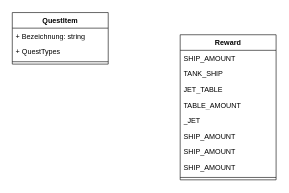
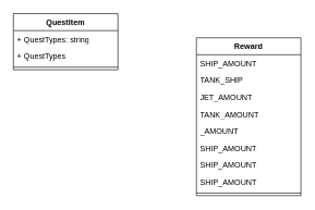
  <mxCell id="0" />
  <mxCell id="1" parent="0" />
  <mxCell id="2" value="QuestItem" style="swimlane;fontStyle=1;align=center;verticalAlign=top;childLayout=stackLayout;horizontal=1;startSize=26;horizontalStack=0;resizeParent=1;resizeParentMax=0;resizeLast=0;collapsible=1;marginBottom=0;whiteSpace=wrap;html=1;" vertex="1" parent="1"><mxGeometry x="20" y="20" width="160" height="86" as="geometry" /></mxCell>
- <mxCell id="3" value="+ Bezeichnung: string" style="text;strokeColor=none;fillColor=none;align=left;verticalAlign=top;spacingLeft=4;spacingRight=4;overflow=hidden;rotatable=0;points=[[0,0.5],[1,0.5]];portConstraint=eastwest;whiteSpace=wrap;html=1;" vertex="1" parent="2"><mxGeometry y="26" width="160" height="26" as="geometry" /></mxCell>
+ <mxCell id="3" value="+ QuestTypes: string" style="text;strokeColor=none;fillColor=none;align=left;verticalAlign=top;spacingLeft=4;spacingRight=4;overflow=hidden;rotatable=0;points=[[0,0.5],[1,0.5]];portConstraint=eastwest;whiteSpace=wrap;html=1;" vertex="1" parent="2"><mxGeometry y="26" width="160" height="26" as="geometry" /></mxCell>
  <mxCell id="4" value="+ QuestTypes" style="text;strokeColor=none;fillColor=none;align=left;verticalAlign=top;spacingLeft=4;spacingRight=4;overflow=hidden;rotatable=0;points=[[0,0.5],[1,0.5]];portConstraint=eastwest;whiteSpace=wrap;html=1;" vertex="1" parent="2"><mxGeometry y="52" width="160" height="26" as="geometry" /></mxCell>
  <mxCell id="5" value="" style="line;strokeWidth=1;fillColor=none;align=left;verticalAlign=middle;spacingTop=-1;spacingLeft=3;spacingRight=3;rotatable=0;labelPosition=right;points=[];portConstraint=eastwest;strokeColor=inherit;" vertex="1" parent="2"><mxGeometry y="78" width="160" height="8" as="geometry" /></mxCell>
  <mxCell id="6" value="Reward" style="swimlane;fontStyle=1;align=center;verticalAlign=top;childLayout=stackLayout;horizontal=1;startSize=26;horizontalStack=0;resizeParent=1;resizeParentMax=0;resizeLast=0;collapsible=1;marginBottom=0;whiteSpace=wrap;html=1;" vertex="1" parent="1"><mxGeometry x="300" y="57" width="160" height="242" as="geometry" /></mxCell>
  <mxCell id="7" value="SHIP_AMOUNT&lt;div&gt;&lt;br&gt;&lt;/div&gt;" style="text;strokeColor=none;fillColor=none;align=left;verticalAlign=top;spacingLeft=4;spacingRight=4;overflow=hidden;rotatable=0;points=[[0,0.5],[1,0.5]];portConstraint=eastwest;whiteSpace=wrap;html=1;" vertex="1" parent="6"><mxGeometry y="26" width="160" height="26" as="geometry" /></mxCell>
  <mxCell id="8" value="TANK_SHIP&lt;div&gt;&lt;br&gt;&lt;/div&gt;" style="text;strokeColor=none;fillColor=none;align=left;verticalAlign=top;spacingLeft=4;spacingRight=4;overflow=hidden;rotatable=0;points=[[0,0.5],[1,0.5]];portConstraint=eastwest;whiteSpace=wrap;html=1;" vertex="1" parent="6"><mxGeometry y="52" width="160" height="26" as="geometry" /></mxCell>
- <mxCell id="9" value="JET_TABLE" style="text;strokeColor=none;fillColor=none;align=left;verticalAlign=top;spacingLeft=4;spacingRight=4;overflow=hidden;rotatable=0;points=[[0,0.5],[1,0.5]];portConstraint=eastwest;whiteSpace=wrap;html=1;" vertex="1" parent="6"><mxGeometry y="78" width="160" height="26" as="geometry" /></mxCell>
- <mxCell id="10" value="TABLE_AMOUNT" style="text;strokeColor=none;fillColor=none;align=left;verticalAlign=top;spacingLeft=4;spacingRight=4;overflow=hidden;rotatable=0;points=[[0,0.5],[1,0.5]];portConstraint=eastwest;whiteSpace=wrap;html=1;" vertex="1" parent="6"><mxGeometry y="104" width="160" height="26" as="geometry" /></mxCell>
- <mxCell id="11" value="_JET" style="text;strokeColor=none;fillColor=none;align=left;verticalAlign=top;spacingLeft=4;spacingRight=4;overflow=hidden;rotatable=0;points=[[0,0.5],[1,0.5]];portConstraint=eastwest;whiteSpace=wrap;html=1;" vertex="1" parent="6"><mxGeometry y="130" width="160" height="26" as="geometry" /></mxCell>
+ <mxCell id="9" value="JET_AMOUNT" style="text;strokeColor=none;fillColor=none;align=left;verticalAlign=top;spacingLeft=4;spacingRight=4;overflow=hidden;rotatable=0;points=[[0,0.5],[1,0.5]];portConstraint=eastwest;whiteSpace=wrap;html=1;" vertex="1" parent="6"><mxGeometry y="78" width="160" height="26" as="geometry" /></mxCell>
+ <mxCell id="10" value="TANK_AMOUNT" style="text;strokeColor=none;fillColor=none;align=left;verticalAlign=top;spacingLeft=4;spacingRight=4;overflow=hidden;rotatable=0;points=[[0,0.5],[1,0.5]];portConstraint=eastwest;whiteSpace=wrap;html=1;" vertex="1" parent="6"><mxGeometry y="104" width="160" height="26" as="geometry" /></mxCell>
+ <mxCell id="11" value="_AMOUNT" style="text;strokeColor=none;fillColor=none;align=left;verticalAlign=top;spacingLeft=4;spacingRight=4;overflow=hidden;rotatable=0;points=[[0,0.5],[1,0.5]];portConstraint=eastwest;whiteSpace=wrap;html=1;" vertex="1" parent="6"><mxGeometry y="130" width="160" height="26" as="geometry" /></mxCell>
  <mxCell id="12" value="SHIP_AMOUNT&lt;div&gt;&lt;br&gt;&lt;/div&gt;" style="text;strokeColor=none;fillColor=none;align=left;verticalAlign=top;spacingLeft=4;spacingRight=4;overflow=hidden;rotatable=0;points=[[0,0.5],[1,0.5]];portConstraint=eastwest;whiteSpace=wrap;html=1;" vertex="1" parent="6"><mxGeometry y="156" width="160" height="26" as="geometry" /></mxCell>
  <mxCell id="13" value="SHIP_AMOUNT&lt;div&gt;&lt;br&gt;&lt;/div&gt;" style="text;strokeColor=none;fillColor=none;align=left;verticalAlign=top;spacingLeft=4;spacingRight=4;overflow=hidden;rotatable=0;points=[[0,0.5],[1,0.5]];portConstraint=eastwest;whiteSpace=wrap;html=1;" vertex="1" parent="6"><mxGeometry y="182" width="160" height="26" as="geometry" /></mxCell>
  <mxCell id="14" value="SHIP_AMOUNT&lt;div&gt;&lt;br&gt;&lt;/div&gt;" style="text;strokeColor=none;fillColor=none;align=left;verticalAlign=top;spacingLeft=4;spacingRight=4;overflow=hidden;rotatable=0;points=[[0,0.5],[1,0.5]];portConstraint=eastwest;whiteSpace=wrap;html=1;" vertex="1" parent="6"><mxGeometry y="208" width="160" height="26" as="geometry" /></mxCell>
  <mxCell id="15" value="" style="line;strokeWidth=1;fillColor=none;align=left;verticalAlign=middle;spacingTop=-1;spacingLeft=3;spacingRight=3;rotatable=0;labelPosition=right;points=[];portConstraint=eastwest;strokeColor=inherit;" vertex="1" parent="6"><mxGeometry y="234" width="160" height="8" as="geometry" /></mxCell>
